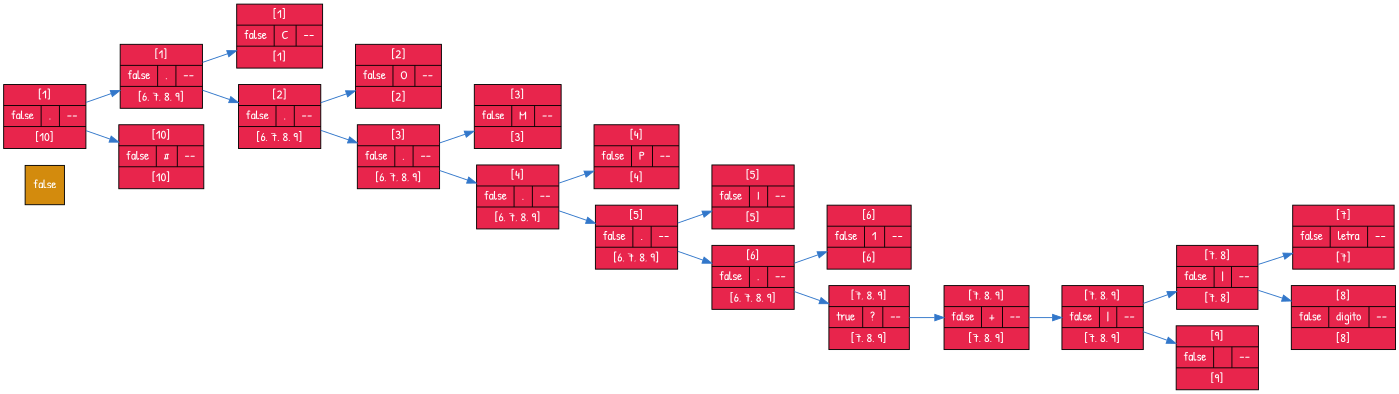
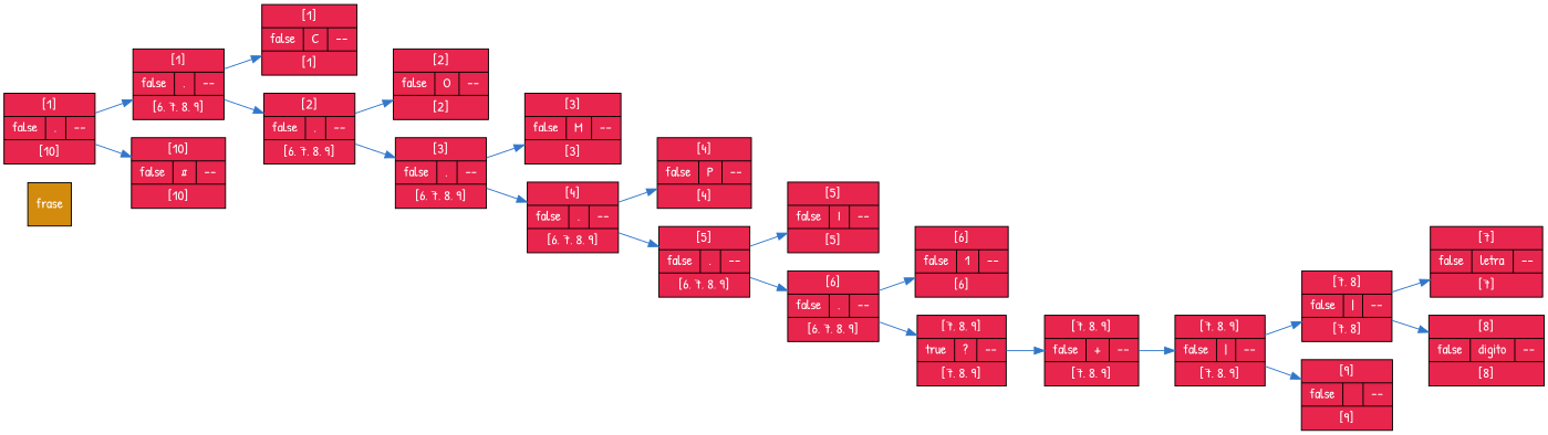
  digraph {
    rankdir=LR
    fontname="Patrick Hand"
    node [fillcolor="#E8254C" fontcolor=white shape=record style=filled fontname="Patrick Hand"]
    edge [color="#3277CA" fontname="Patrick Hand"]
-   n1 [color="#000000" fillcolor="#D38B0D" label=false shape=square]
+   n1 [color="#000000" fillcolor="#D38B0D" label=frase shape=square]
    n2 [label=" [1]|{false|.|--}|[10]"]
    n3 [label=" [1]|{false|.|--}|[6, 7, 8, 9]"]
    n4 [label=" [10]|{false|#|--}|[10]"]
    n5 [label=" [1]|{false|C|--}|[1]"]
    n6 [label=" [2]|{false|.|--}|[6, 7, 8, 9]"]
    n7 [label=" [2]|{false|O|--}|[2]"]
    n8 [label=" [3]|{false|.|--}|[6, 7, 8, 9]"]
    n9 [label=" [3]|{false|M|--}|[3]"]
    n10 [label=" [4]|{false|.|--}|[6, 7, 8, 9]"]
    n11 [label=" [4]|{false|P|--}|[4]"]
    n12 [label=" [5]|{false|.|--}|[6, 7, 8, 9]"]
    n13 [label=" [5]|{false|I|--}|[5]"]
    n14 [label=" [6]|{false|.|--}|[6, 7, 8, 9]"]
    n15 [label=" [6]|{false|1|--}|[6]"]
    n16 [label=" [7, 8, 9]|{true|?|--}|[7, 8, 9]"]
    n17 [label=" [7, 8, 9]|{false|+|--}|[7, 8, 9]"]
    n18 [label=" [7, 8, 9]|{false| \||--}|[7, 8, 9]"]
    n19 [label=" [7, 8]|{false| \||--}|[7, 8]"]
    n20 [label=" [9]|{false| |--}|[9]"]
    n21 [label=" [7]|{false|letra|--}|[7]"]
    n22 [label=" [8]|{false|digito|--}|[8]"]
    n2 -> n3
    n2 -> n4
    n3 -> n5
    n3 -> n6
    n6 -> n7
    n6 -> n8
    n8 -> n9
    n8 -> n10
    n10 -> n11
    n10 -> n12
    n12 -> n13
    n12 -> n14
    n14 -> n15
    n14 -> n16
    n16 -> n17
    n17 -> n18
    n18 -> n19
    n18 -> n20
    n19 -> n21
    n19 -> n22
  }
